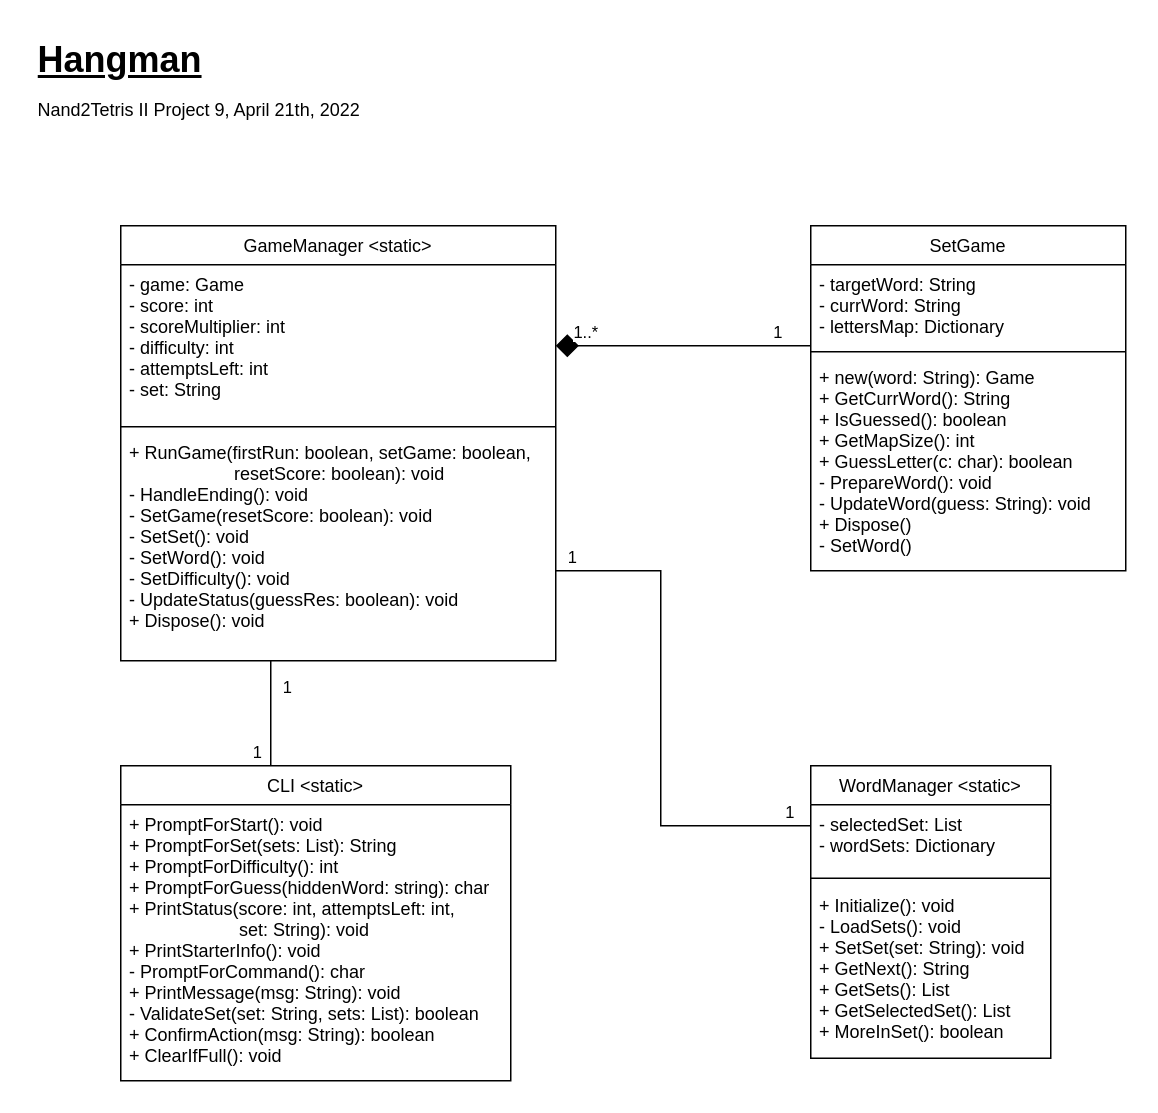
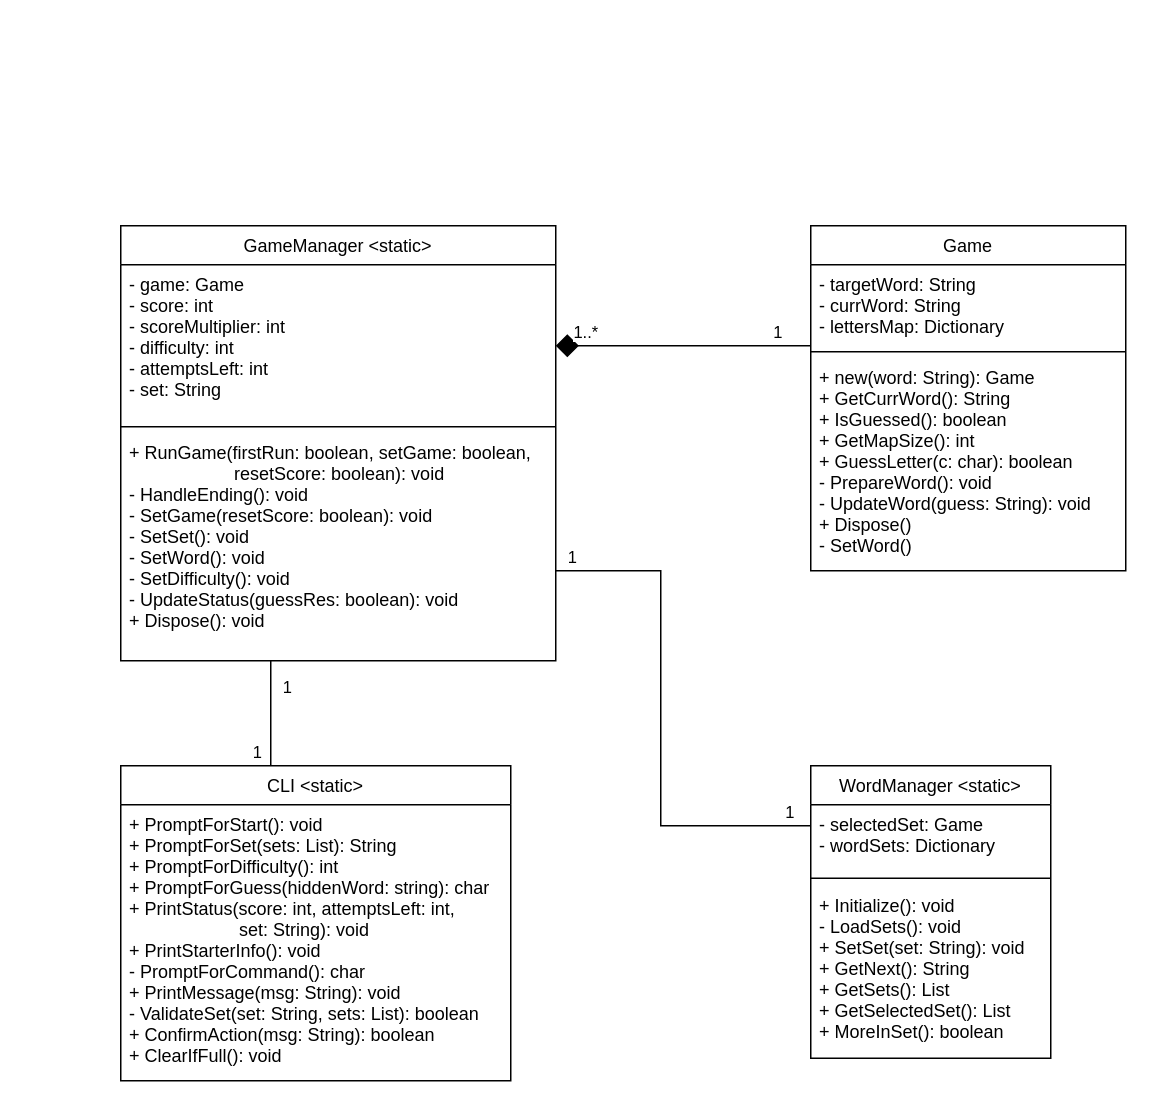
  <mxCell id="0" />
  <mxCell id="1" parent="0" />
  <mxCell id="2" value="GameManager &lt;static&gt;" style="swimlane;fontStyle=0;align=center;verticalAlign=top;childLayout=stackLayout;horizontal=1;startSize=26;horizontalStack=0;resizeParent=1;resizeLast=0;collapsible=1;marginBottom=0;rounded=0;shadow=0;strokeWidth=1;" parent="1" vertex="1"><mxGeometry x="80" y="150" width="290" height="290" as="geometry"><mxRectangle x="230" y="140" width="160" height="26" as="alternateBounds" /></mxGeometry></mxCell>
  <mxCell id="3" value="- game: Game&#10;- score: int&#10;- scoreMultiplier: int&#10;- difficulty: int&#10;- attemptsLeft: int&#10;- set: String&#10;" style="text;align=left;verticalAlign=top;spacingLeft=4;spacingRight=4;overflow=hidden;rotatable=0;points=[[0,0.5],[1,0.5]];portConstraint=eastwest;rounded=0;" parent="2" vertex="1"><mxGeometry y="26" width="290" height="104" as="geometry" /></mxCell>
  <mxCell id="4" value="" style="line;html=1;strokeWidth=1;align=left;verticalAlign=middle;spacingTop=-1;spacingLeft=3;spacingRight=3;rotatable=0;labelPosition=right;points=[];portConstraint=eastwest;rounded=0;" parent="2" vertex="1"><mxGeometry y="130" width="290" height="8" as="geometry" /></mxCell>
  <mxCell id="5" value="+ RunGame(firstRun: boolean, setGame: boolean,&#10;                     resetScore: boolean): void&#10;- HandleEnding(): void&#10;- SetGame(resetScore: boolean): void&#10;- SetSet(): void&#10;- SetWord(): void&#10;- SetDifficulty(): void&#10;- UpdateStatus(guessRes: boolean): void&#10;+ Dispose(): void" style="text;align=left;verticalAlign=top;spacingLeft=4;spacingRight=4;overflow=hidden;rotatable=0;points=[[0,0.5],[1,0.5]];portConstraint=eastwest;rounded=0;" parent="2" vertex="1"><mxGeometry y="138" width="290" height="152" as="geometry" /></mxCell>
  <mxCell id="6" style="edgeStyle=orthogonalEdgeStyle;rounded=0;orthogonalLoop=1;jettySize=auto;html=1;endArrow=none;endFill=0;endSize=13;" parent="1" source="9" target="2" edge="1"><mxGeometry relative="1" as="geometry"><Array as="points"><mxPoint x="180" y="470" /><mxPoint x="180" y="470" /></Array></mxGeometry></mxCell>
  <mxCell id="7" value="1" style="edgeLabel;html=1;align=center;verticalAlign=middle;resizable=0;points=[];" parent="6" vertex="1" connectable="0"><mxGeometry x="-0.703" relative="1" as="geometry"><mxPoint x="-10" as="offset" /></mxGeometry></mxCell>
  <mxCell id="8" value="1" style="edgeLabel;html=1;align=center;verticalAlign=middle;resizable=0;points=[];" parent="6" vertex="1" connectable="0"><mxGeometry x="0.8" relative="1" as="geometry"><mxPoint x="10" y="10" as="offset" /></mxGeometry></mxCell>
  <mxCell id="9" value="CLI &lt;static&gt;" style="swimlane;fontStyle=0;align=center;verticalAlign=top;childLayout=stackLayout;horizontal=1;startSize=26;horizontalStack=0;resizeParent=1;resizeLast=0;collapsible=1;marginBottom=0;rounded=0;shadow=0;strokeWidth=1;" parent="1" vertex="1"><mxGeometry x="80" y="510" width="260" height="210" as="geometry"><mxRectangle x="130" y="380" width="160" height="26" as="alternateBounds" /></mxGeometry></mxCell>
  <mxCell id="10" value="+ PromptForStart(): void&#10;+ PromptForSet(sets: List): String&#10;+ PromptForDifficulty(): int&#10;+ PromptForGuess(hiddenWord: string): char&#10;+ PrintStatus(score: int, attemptsLeft: int,&#10;                      set: String): void&#10;+ PrintStarterInfo(): void&#10;- PromptForCommand(): char&#10;+ PrintMessage(msg: String): void&#10;- ValidateSet(set: String, sets: List): boolean&#10;+ ConfirmAction(msg: String): boolean&#10;+ ClearIfFull(): void" style="text;align=left;verticalAlign=top;spacingLeft=4;spacingRight=4;overflow=hidden;rotatable=0;points=[[0,0.5],[1,0.5]];portConstraint=eastwest;rounded=0;" parent="9" vertex="1"><mxGeometry y="26" width="260" height="184" as="geometry" /></mxCell>
  <mxCell id="11" style="edgeStyle=orthogonalEdgeStyle;rounded=0;orthogonalLoop=1;jettySize=auto;html=1;endArrow=none;endFill=0;endSize=13;" parent="1" source="14" target="2" edge="1"><mxGeometry relative="1" as="geometry"><Array as="points"><mxPoint x="440" y="550" /><mxPoint x="440" y="380" /></Array></mxGeometry></mxCell>
  <mxCell id="12" value="1" style="edgeLabel;html=1;align=center;verticalAlign=middle;resizable=0;points=[];" parent="11" vertex="1" connectable="0"><mxGeometry x="0.827" y="2" relative="1" as="geometry"><mxPoint x="-19" y="-12" as="offset" /></mxGeometry></mxCell>
  <mxCell id="13" value="1" style="edgeLabel;html=1;align=center;verticalAlign=middle;resizable=0;points=[];" parent="11" vertex="1" connectable="0"><mxGeometry x="-0.897" y="1" relative="1" as="geometry"><mxPoint x="3" y="-11" as="offset" /></mxGeometry></mxCell>
  <mxCell id="14" value="WordManager &lt;static&gt;" style="swimlane;fontStyle=0;align=center;verticalAlign=top;childLayout=stackLayout;horizontal=1;startSize=26;horizontalStack=0;resizeParent=1;resizeLast=0;collapsible=1;marginBottom=0;rounded=0;shadow=0;strokeWidth=1;" parent="1" vertex="1"><mxGeometry x="540" y="510" width="160" height="195" as="geometry"><mxRectangle x="340" y="380" width="170" height="26" as="alternateBounds" /></mxGeometry></mxCell>
- <mxCell id="15" value="- selectedSet: List&#10;- wordSets: Dictionary" style="text;align=left;verticalAlign=top;spacingLeft=4;spacingRight=4;overflow=hidden;rotatable=0;points=[[0,0.5],[1,0.5]];portConstraint=eastwest;rounded=0;" parent="14" vertex="1"><mxGeometry y="26" width="160" height="44" as="geometry" /></mxCell>
+ <mxCell id="15" value="- selectedSet: Game&#10;- wordSets: Dictionary" style="text;align=left;verticalAlign=top;spacingLeft=4;spacingRight=4;overflow=hidden;rotatable=0;points=[[0,0.5],[1,0.5]];portConstraint=eastwest;rounded=0;" parent="14" vertex="1"><mxGeometry y="26" width="160" height="44" as="geometry" /></mxCell>
  <mxCell id="16" value="" style="line;html=1;strokeWidth=1;align=left;verticalAlign=middle;spacingTop=-1;spacingLeft=3;spacingRight=3;rotatable=0;labelPosition=right;points=[];portConstraint=eastwest;rounded=0;" parent="14" vertex="1"><mxGeometry y="70" width="160" height="10" as="geometry" /></mxCell>
  <mxCell id="17" value="+ Initialize(): void&#10;- LoadSets(): void&#10;+ SetSet(set: String): void&#10;+ GetNext(): String&#10;+ GetSets(): List&#10;+ GetSelectedSet(): List&#10;+ MoreInSet(): boolean" style="text;align=left;verticalAlign=top;spacingLeft=4;spacingRight=4;overflow=hidden;rotatable=0;points=[[0,0.5],[1,0.5]];portConstraint=eastwest;rounded=0;" parent="14" vertex="1"><mxGeometry y="80" width="160" height="110" as="geometry" /></mxCell>
- <mxCell id="18" value="SetGame" style="swimlane;fontStyle=0;align=center;verticalAlign=top;childLayout=stackLayout;horizontal=1;startSize=26;horizontalStack=0;resizeParent=1;resizeLast=0;collapsible=1;marginBottom=0;rounded=0;shadow=0;strokeWidth=1;" parent="1" vertex="1"><mxGeometry x="540" y="150" width="210" height="230" as="geometry"><mxRectangle x="480" y="40" width="160" height="26" as="alternateBounds" /></mxGeometry></mxCell>
+ <mxCell id="18" value="Game" style="swimlane;fontStyle=0;align=center;verticalAlign=top;childLayout=stackLayout;horizontal=1;startSize=26;horizontalStack=0;resizeParent=1;resizeLast=0;collapsible=1;marginBottom=0;rounded=0;shadow=0;strokeWidth=1;" parent="1" vertex="1"><mxGeometry x="540" y="150" width="210" height="230" as="geometry"><mxRectangle x="480" y="40" width="160" height="26" as="alternateBounds" /></mxGeometry></mxCell>
  <mxCell id="19" value="- targetWord: String&#10;- currWord: String&#10;- lettersMap: Dictionary" style="text;align=left;verticalAlign=top;spacingLeft=4;spacingRight=4;overflow=hidden;rotatable=0;points=[[0,0.5],[1,0.5]];portConstraint=eastwest;rounded=0;" parent="18" vertex="1"><mxGeometry y="26" width="210" height="54" as="geometry" /></mxCell>
  <mxCell id="20" value="" style="line;html=1;strokeWidth=1;align=left;verticalAlign=middle;spacingTop=-1;spacingLeft=3;spacingRight=3;rotatable=0;labelPosition=right;points=[];portConstraint=eastwest;rounded=0;" parent="18" vertex="1"><mxGeometry y="80" width="210" height="8" as="geometry" /></mxCell>
  <mxCell id="21" value="+ new(word: String): Game&#10;+ GetCurrWord(): String&#10;+ IsGuessed(): boolean&#10;+ GetMapSize(): int&#10;+ GuessLetter(c: char): boolean&#10;- PrepareWord(): void&#10;- UpdateWord(guess: String): void&#10;+ Dispose()&#10;- SetWord()" style="text;align=left;verticalAlign=top;spacingLeft=4;spacingRight=4;overflow=hidden;rotatable=0;points=[[0,0.5],[1,0.5]];portConstraint=eastwest;rounded=0;" parent="18" vertex="1"><mxGeometry y="88" width="210" height="142" as="geometry" /></mxCell>
  <mxCell id="22" value="" style="edgeStyle=orthogonalEdgeStyle;rounded=0;orthogonalLoop=1;jettySize=auto;html=1;endArrow=diamond;endFill=1;strokeWidth=1;endSize=13;startArrow=none;" parent="1" source="18" target="2" edge="1"><mxGeometry relative="1" as="geometry"><mxPoint x="310" y="180" as="targetPoint" /><mxPoint x="420" y="180" as="sourcePoint" /><Array as="points"><mxPoint x="530" y="230" /><mxPoint x="530" y="230" /></Array></mxGeometry></mxCell>
  <mxCell id="23" value="1..*" style="edgeLabel;html=1;align=center;verticalAlign=middle;resizable=0;points=[];" parent="22" vertex="1" connectable="0"><mxGeometry x="0.594" relative="1" as="geometry"><mxPoint x="-16" y="-10" as="offset" /></mxGeometry></mxCell>
  <mxCell id="24" value="1" style="edgeLabel;html=1;align=center;verticalAlign=middle;resizable=0;points=[];" parent="22" vertex="1" connectable="0"><mxGeometry x="-0.778" y="2" relative="1" as="geometry"><mxPoint x="-4" y="-12" as="offset" /></mxGeometry></mxCell>
- <mxCell id="25" value="&lt;h1&gt;&lt;span&gt;&lt;u&gt;Hangman&lt;br&gt;&lt;/u&gt;&lt;/span&gt;&lt;span style=&quot;font-size: 12px ; font-weight: normal&quot;&gt;Nand2Tetris II Project 9, April 21th, 2022&lt;/span&gt;&lt;/h1&gt;" style="text;html=1;strokeColor=none;fillColor=none;spacing=5;spacingTop=-20;whiteSpace=wrap;overflow=hidden;rounded=0;align=left;" parent="1" vertex="1"><mxGeometry x="20" y="20" width="360" height="70" as="geometry" /></mxCell>
